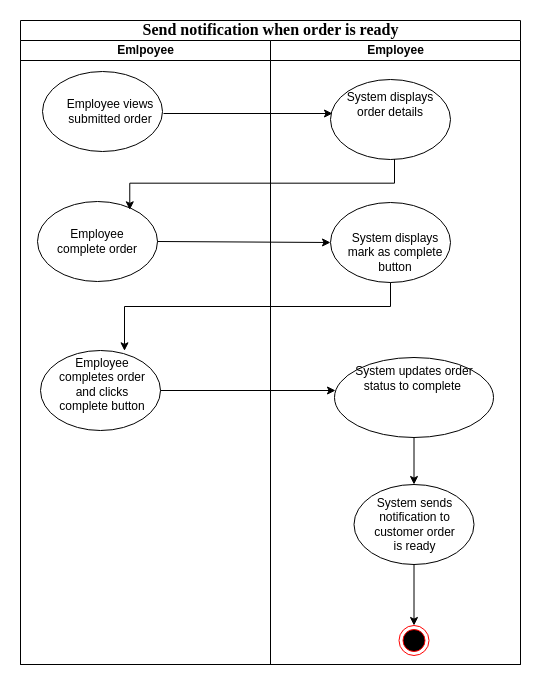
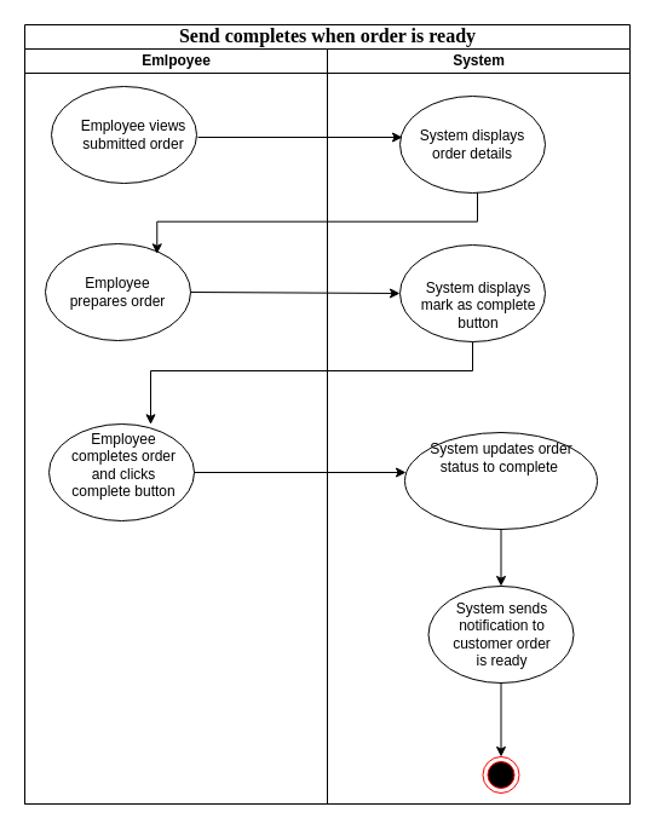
  <mxCell id="0" />
  <mxCell id="1" parent="0" />
- <mxCell id="2" value="&lt;span style=&quot;font-weight: normal&quot; id=&quot;docs-internal-guid-952bc267-7fff-cdf3-cf3e-8a63c47240e4&quot;&gt;&lt;p dir=&quot;ltr&quot; style=&quot;line-height: 1.38 ; margin-top: 0pt ; margin-bottom: 0pt&quot;&gt;&lt;span style=&quot;font-size: 12pt ; font-family: &amp;#34;times new roman&amp;#34; ; background-color: transparent ; font-weight: 700 ; vertical-align: baseline&quot;&gt;Send notification when order is ready&lt;/span&gt;&lt;/p&gt;&lt;/span&gt;" style="swimlane;html=1;childLayout=stackLayout;startSize=20;rounded=0;shadow=0;comic=0;labelBackgroundColor=none;strokeWidth=1;fontFamily=Verdana;fontSize=12;align=center;" vertex="1" parent="1"><mxGeometry x="20" y="20" width="500" height="644" as="geometry" /></mxCell>
+ <mxCell id="2" value="&lt;span style=&quot;font-weight: normal&quot; id=&quot;docs-internal-guid-952bc267-7fff-cdf3-cf3e-8a63c47240e4&quot;&gt;&lt;p dir=&quot;ltr&quot; style=&quot;line-height: 1.38 ; margin-top: 0pt ; margin-bottom: 0pt&quot;&gt;&lt;span style=&quot;font-size: 12pt ; font-family: &amp;#34;times new roman&amp;#34; ; background-color: transparent ; font-weight: 700 ; vertical-align: baseline&quot;&gt;Send completes when order is ready&lt;/span&gt;&lt;/p&gt;&lt;/span&gt;" style="swimlane;html=1;childLayout=stackLayout;startSize=20;rounded=0;shadow=0;comic=0;labelBackgroundColor=none;strokeWidth=1;fontFamily=Verdana;fontSize=12;align=center;" vertex="1" parent="1"><mxGeometry x="20" y="20" width="500" height="644" as="geometry" /></mxCell>
  <mxCell id="3" value="Emlpoyee" style="swimlane;html=1;startSize=20;" vertex="1" parent="2"><mxGeometry y="20" width="250" height="624" as="geometry" /></mxCell>
  <mxCell id="4" value="" style="ellipse;whiteSpace=wrap;html=1;" vertex="1" parent="3"><mxGeometry x="17" y="161" width="120" height="80" as="geometry" /></mxCell>
- <mxCell id="5" value="Employee complete order" style="text;html=1;strokeColor=none;fillColor=none;align=center;verticalAlign=middle;whiteSpace=wrap;rounded=0;" vertex="1" parent="3"><mxGeometry x="27" y="186" width="100" height="30" as="geometry" /></mxCell>
+ <mxCell id="5" value="Employee prepares order" style="text;html=1;strokeColor=none;fillColor=none;align=center;verticalAlign=middle;whiteSpace=wrap;rounded=0;" vertex="1" parent="3"><mxGeometry x="27" y="186" width="100" height="30" as="geometry" /></mxCell>
  <mxCell id="6" value="" style="ellipse;whiteSpace=wrap;html=1;" vertex="1" parent="3"><mxGeometry x="20" y="310" width="120" height="80" as="geometry" /></mxCell>
  <mxCell id="7" value="Employee completes order and clicks complete button" style="text;html=1;strokeColor=none;fillColor=none;align=center;verticalAlign=middle;whiteSpace=wrap;rounded=0;" vertex="1" parent="3"><mxGeometry x="32" y="329" width="100" height="30" as="geometry" /></mxCell>
  <mxCell id="8" value="" style="ellipse;whiteSpace=wrap;html=1;" vertex="1" parent="3"><mxGeometry x="22" y="31" width="120" height="80" as="geometry" /></mxCell>
  <mxCell id="9" value="Employee views submitted order" style="text;html=1;strokeColor=none;fillColor=none;align=center;verticalAlign=middle;whiteSpace=wrap;rounded=0;" vertex="1" parent="3"><mxGeometry x="40" y="56" width="100" height="30" as="geometry" /></mxCell>
  <mxCell id="10" style="edgeStyle=none;rounded=0;orthogonalLoop=1;jettySize=auto;html=1;" edge="1" parent="3"><mxGeometry relative="1" as="geometry"><mxPoint x="143" y="73" as="sourcePoint" /><mxPoint x="312" y="73" as="targetPoint" /></mxGeometry></mxCell>
- <mxCell id="11" value="Employee" style="swimlane;html=1;startSize=20;" vertex="1" parent="2"><mxGeometry x="250" y="20" width="250" height="624" as="geometry" /></mxCell>
+ <mxCell id="11" value="System" style="swimlane;html=1;startSize=20;" vertex="1" parent="2"><mxGeometry x="250" y="20" width="250" height="624" as="geometry" /></mxCell>
  <mxCell id="12" value="" style="ellipse;whiteSpace=wrap;html=1;" vertex="1" parent="11"><mxGeometry x="60" y="162" width="120" height="80" as="geometry" /></mxCell>
  <mxCell id="13" value="System displays mark as complete button" style="text;html=1;strokeColor=none;fillColor=none;align=center;verticalAlign=middle;whiteSpace=wrap;rounded=0;" vertex="1" parent="11"><mxGeometry x="75" y="197" width="100" height="30" as="geometry" /></mxCell>
  <mxCell id="14" style="rounded=0;orthogonalLoop=1;jettySize=auto;html=1;exitX=0.5;exitY=1;exitDx=0;exitDy=0;" edge="1" parent="11" source="15" target="19"><mxGeometry relative="1" as="geometry" /></mxCell>
  <mxCell id="15" value="" style="ellipse;whiteSpace=wrap;html=1;" vertex="1" parent="11"><mxGeometry x="64" y="317" width="159" height="80" as="geometry" /></mxCell>
  <mxCell id="16" value="System updates order status to complete&amp;nbsp;" style="text;html=1;strokeColor=none;fillColor=none;align=center;verticalAlign=middle;whiteSpace=wrap;rounded=0;" vertex="1" parent="11"><mxGeometry x="74.5" y="323" width="138" height="30" as="geometry" /></mxCell>
  <mxCell id="17" value="" style="ellipse;html=1;shape=endState;fillColor=#000000;strokeColor=#ff0000;" vertex="1" parent="11"><mxGeometry x="128.5" y="585" width="30" height="30" as="geometry" /></mxCell>
  <mxCell id="18" style="edgeStyle=none;rounded=0;orthogonalLoop=1;jettySize=auto;html=1;exitX=0.5;exitY=1;exitDx=0;exitDy=0;entryX=0.5;entryY=0;entryDx=0;entryDy=0;" edge="1" parent="11" source="19" target="17"><mxGeometry relative="1" as="geometry"><mxPoint x="184" y="502" as="targetPoint" /></mxGeometry></mxCell>
  <mxCell id="19" value="" style="ellipse;whiteSpace=wrap;html=1;" vertex="1" parent="11"><mxGeometry x="83.5" y="444" width="120" height="80" as="geometry" /></mxCell>
  <mxCell id="20" value="System sends notification to customer order is ready" style="text;html=1;strokeColor=none;fillColor=none;align=center;verticalAlign=middle;whiteSpace=wrap;rounded=0;" vertex="1" parent="11"><mxGeometry x="102.5" y="469" width="83" height="30" as="geometry" /></mxCell>
  <mxCell id="21" value="" style="ellipse;whiteSpace=wrap;html=1;" vertex="1" parent="11"><mxGeometry x="60" y="39" width="120" height="80" as="geometry" /></mxCell>
- <mxCell id="22" value="System displays order details" style="text;html=1;strokeColor=none;fillColor=none;align=center;verticalAlign=middle;whiteSpace=wrap;rounded=0;" vertex="1" parent="11"><mxGeometry x="70" y="49" width="100" height="30" as="geometry" /></mxCell>
+ <mxCell id="22" value="System displays order details" style="text;html=1;strokeColor=none;fillColor=none;align=center;verticalAlign=middle;whiteSpace=wrap;rounded=0;" vertex="1" parent="11"><mxGeometry x="70" y="64" width="100" height="30" as="geometry" /></mxCell>
  <mxCell id="23" style="edgeStyle=elbowEdgeStyle;rounded=0;orthogonalLoop=1;jettySize=auto;html=1;exitX=0.5;exitY=1;exitDx=0;exitDy=0;entryX=0.769;entryY=0.104;entryDx=0;entryDy=0;entryPerimeter=0;elbow=vertical;" edge="1" parent="11" target="4"><mxGeometry relative="1" as="geometry"><mxPoint x="124" y="118.68" as="sourcePoint" /><mxPoint x="-142" y="187.0" as="targetPoint" /><Array as="points"><mxPoint x="96" y="142.68" /></Array></mxGeometry></mxCell>
  <mxCell id="24" style="rounded=0;orthogonalLoop=1;jettySize=auto;html=1;exitX=1;exitY=0.5;exitDx=0;exitDy=0;entryX=0;entryY=0.5;entryDx=0;entryDy=0;" edge="1" parent="2" source="4" target="12"><mxGeometry relative="1" as="geometry" /></mxCell>
  <mxCell id="25" style="edgeStyle=none;rounded=0;orthogonalLoop=1;jettySize=auto;html=1;exitX=1;exitY=0.5;exitDx=0;exitDy=0;" edge="1" parent="2" source="6"><mxGeometry relative="1" as="geometry"><mxPoint x="315" y="370" as="targetPoint" /></mxGeometry></mxCell>
  <mxCell id="26" style="edgeStyle=elbowEdgeStyle;rounded=0;orthogonalLoop=1;jettySize=auto;html=1;exitX=0.5;exitY=1;exitDx=0;exitDy=0;entryX=0.7;entryY=0.004;entryDx=0;entryDy=0;entryPerimeter=0;elbow=vertical;" edge="1" parent="2" source="12" target="6"><mxGeometry relative="1" as="geometry"><Array as="points"><mxPoint x="342" y="286" /></Array></mxGeometry></mxCell>
